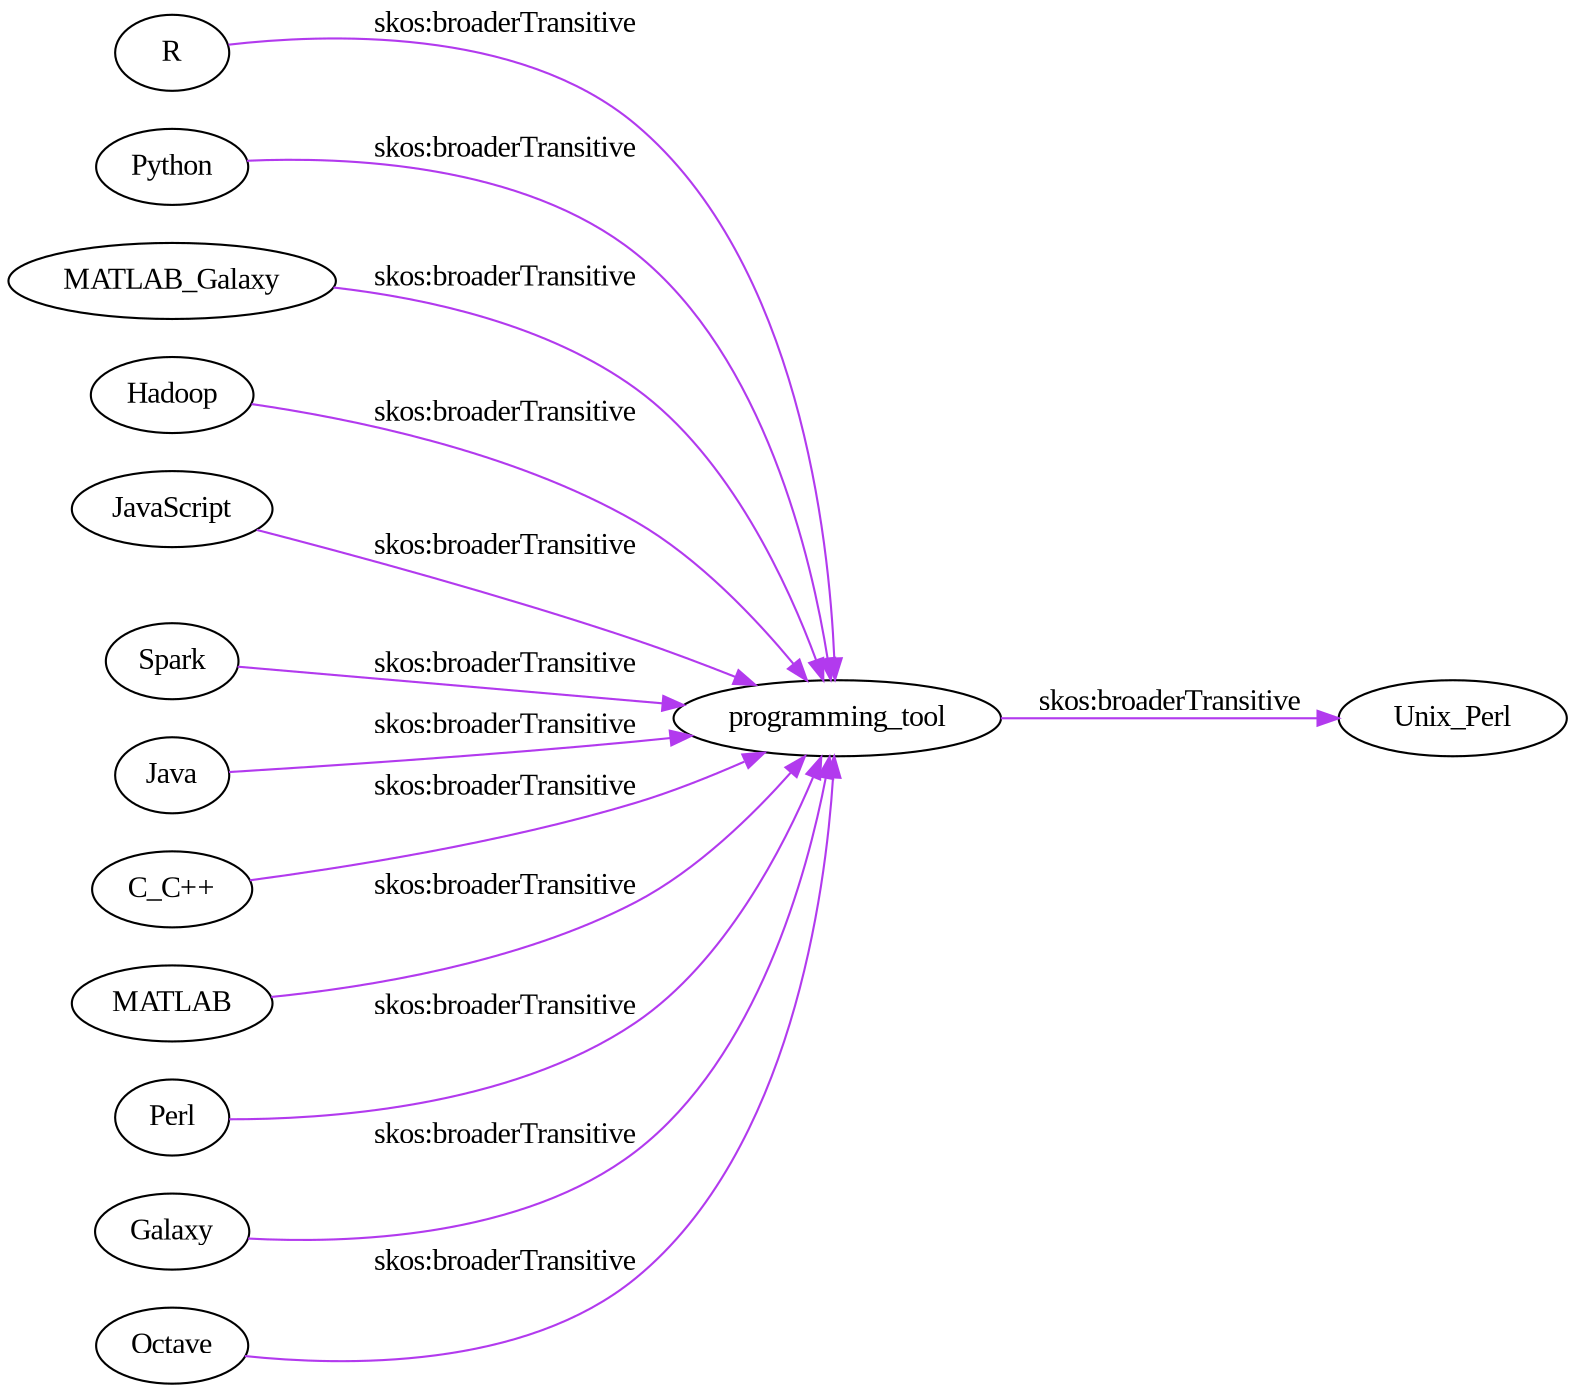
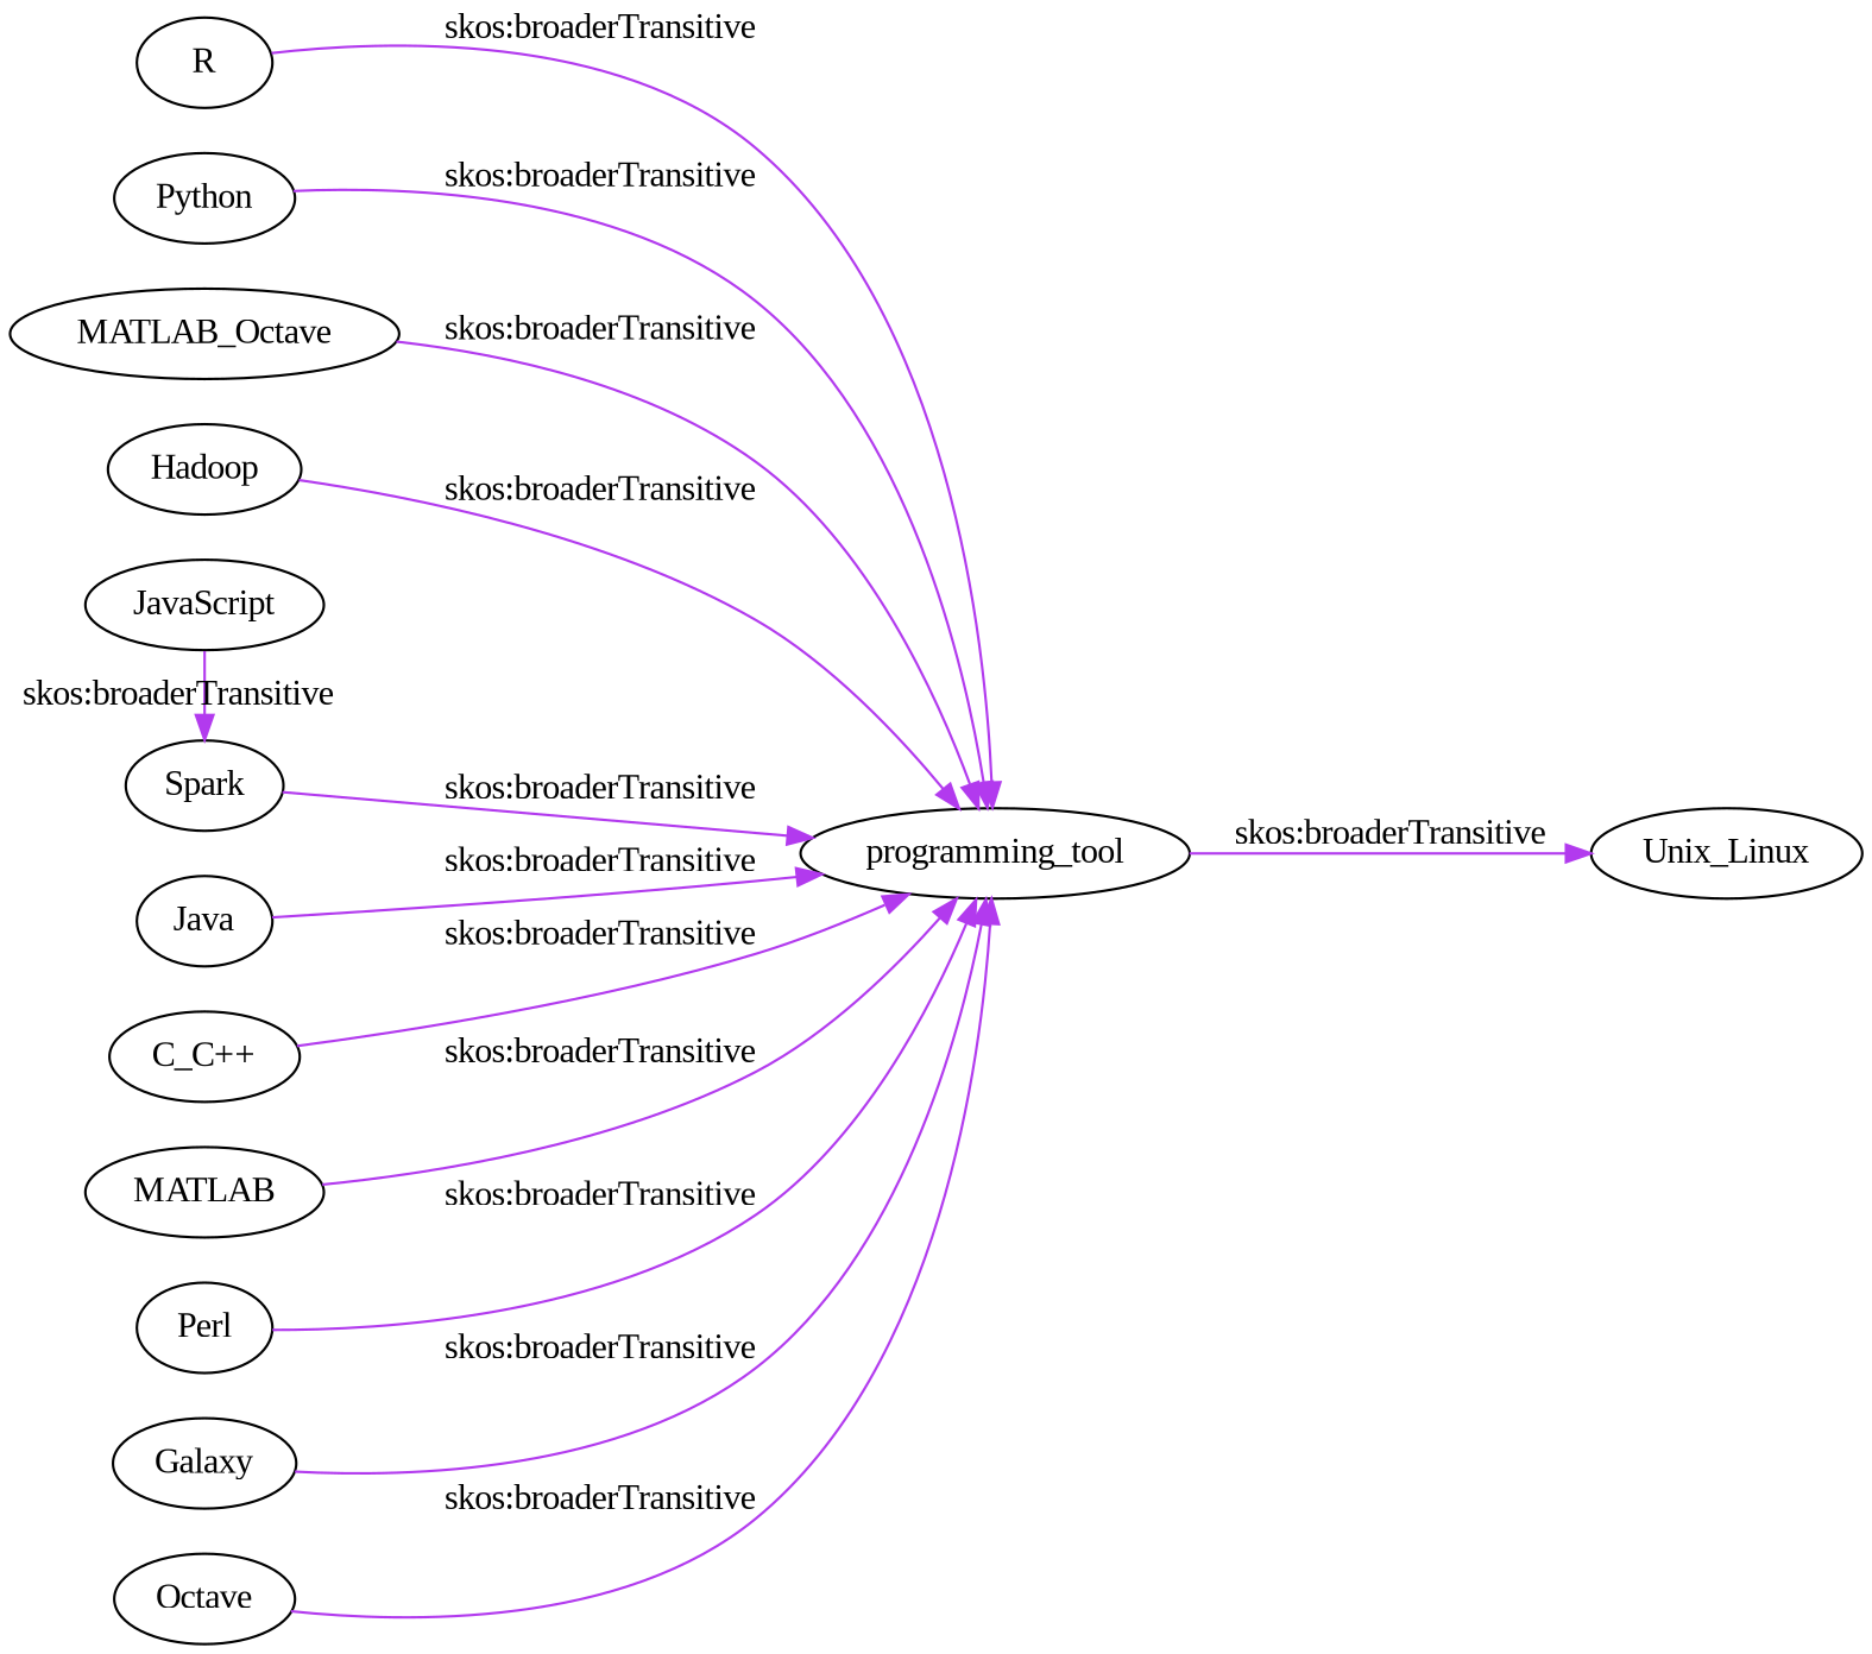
  digraph {
    fontname="Liberation Serif"
    rankdir=LR
    node [fontname="Liberation Serif"]
    edge [color=darkorchid2 fontname="Liberation Serif"]
    R
    Python
-   MATLAB_Octave [label=MATLAB_Galaxy]
+   MATLAB_Octave
    Hadoop
    Spark
    JavaScript
    Java
    n8 [label="C_C++"]
    n9 [label=MATLAB]
    Perl
    Galaxy
    n12 [label=Octave]
    programming_tool
-   Unix_Linux [label=Unix_Perl]
+   Unix_Linux
    subgraph sub_1 {
      rank=same
      R
      Python
      MATLAB_Octave
      Hadoop
      Spark
      JavaScript
      Java
      n8
      n9
      Perl
      Galaxy
      n12
    }
    R -> programming_tool [label="skos:broaderTransitive"]
    Python -> programming_tool [label="skos:broaderTransitive"]
    MATLAB_Octave -> programming_tool [label="skos:broaderTransitive"]
    Hadoop -> programming_tool [label="skos:broaderTransitive"]
    Spark -> programming_tool [label="skos:broaderTransitive"]
-   JavaScript -> programming_tool [label="skos:broaderTransitive"]
+   JavaScript -> Spark [label="skos:broaderTransitive"]
    Java -> programming_tool [label="skos:broaderTransitive"]
    n8 -> programming_tool [label="skos:broaderTransitive"]
    n9 -> programming_tool [label="skos:broaderTransitive"]
    Perl -> programming_tool [label="skos:broaderTransitive"]
    Galaxy -> programming_tool [label="skos:broaderTransitive"]
    n12 -> programming_tool [label="skos:broaderTransitive"]
    programming_tool -> Unix_Linux [label="skos:broaderTransitive"]
  }
